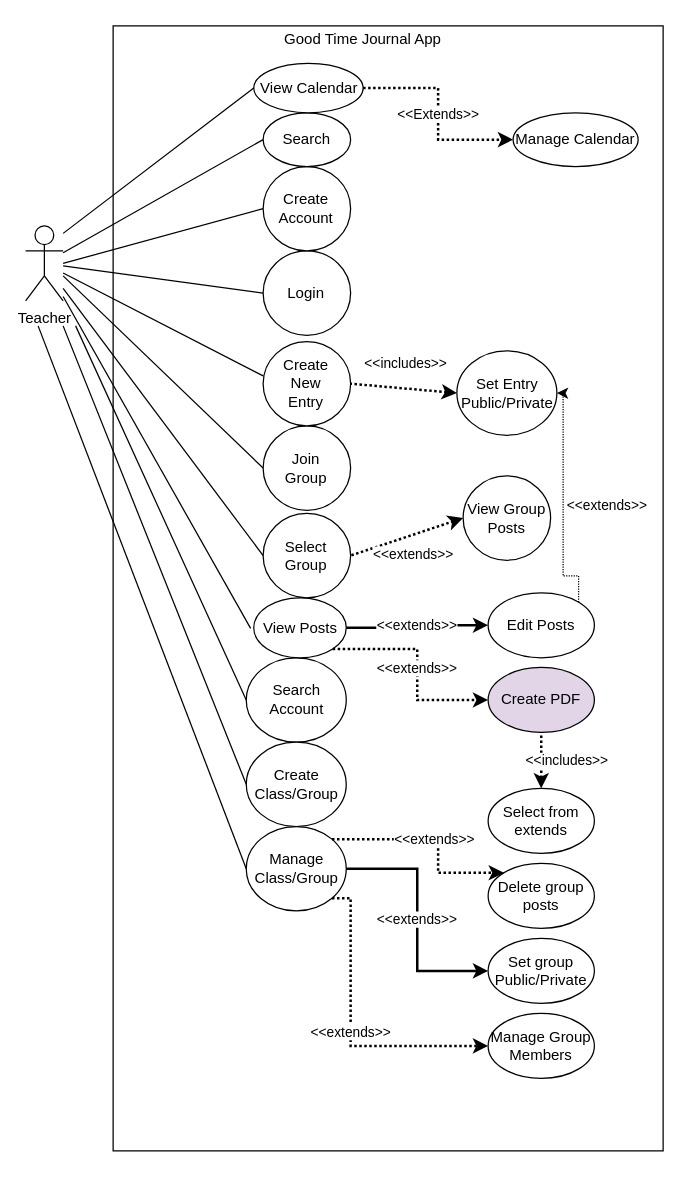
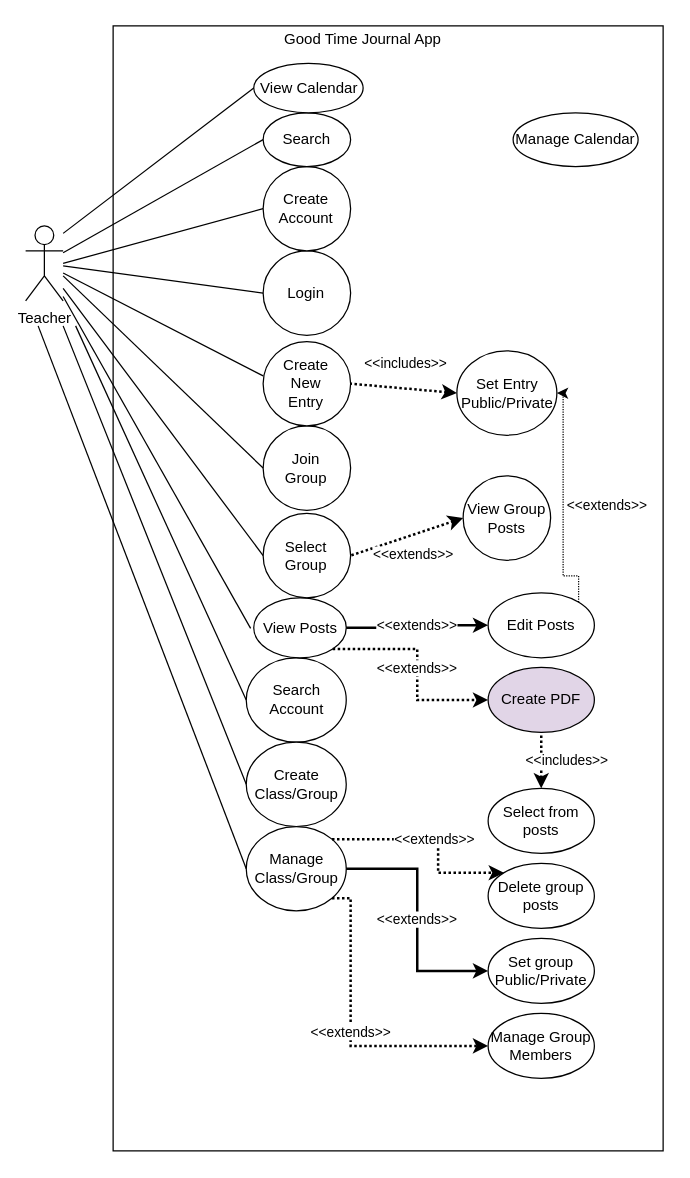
  <mxCell id="0" />
  <mxCell id="1" parent="0" />
  <mxCell id="2" value="" style="group;movable=0;" parent="1" vertex="1" connectable="0"><mxGeometry x="240" y="120" width="290" height="800" as="geometry" /></mxCell>
  <mxCell id="3" value="" style="group;movable=0;" parent="2" vertex="1" connectable="0"><mxGeometry x="-150" y="-100" width="440" height="900" as="geometry" /></mxCell>
  <mxCell id="4" value="" style="rounded=0;whiteSpace=wrap;html=1;expand=0;editable=0;" parent="3" vertex="1"><mxGeometry width="440" height="900" as="geometry" /></mxCell>
  <mxCell id="5" value="Good Time Journal App" style="text;html=1;strokeColor=none;fillColor=none;align=center;verticalAlign=middle;whiteSpace=wrap;rounded=0;" parent="3" vertex="1"><mxGeometry x="130" width="140" height="22.5" as="geometry" /></mxCell>
  <mxCell id="6" value="&amp;lt;&amp;lt;includes&amp;gt;&amp;gt;" style="endArrow=none;html=1;strokeWidth=2;startArrow=classic;startFill=1;entryX=1;entryY=0.5;entryDx=0;entryDy=0;exitX=0;exitY=0.5;exitDx=0;exitDy=0;dashed=1;dashPattern=1 1;" parent="3" source="22" target="16" edge="1"><mxGeometry y="-20" width="50" height="50" relative="1" as="geometry"><mxPoint x="320" y="393.75" as="sourcePoint" /><mxPoint x="370" y="337.5" as="targetPoint" /><Array as="points" /><mxPoint as="offset" /></mxGeometry></mxCell>
  <mxCell id="7" value="" style="group" parent="3" vertex="1" connectable="0"><mxGeometry x="120" y="320" width="70" height="67.5" as="geometry" /></mxCell>
  <mxCell id="8" value="" style="ellipse;whiteSpace=wrap;html=1;" parent="7" vertex="1"><mxGeometry width="70" height="67.5" as="geometry" /></mxCell>
  <mxCell id="9" value="Join Group" style="text;html=1;strokeColor=none;fillColor=none;align=center;verticalAlign=middle;whiteSpace=wrap;rounded=0;" parent="7" vertex="1"><mxGeometry x="23.333" y="25.312" width="23.333" height="16.875" as="geometry" /></mxCell>
  <mxCell id="10" value="&amp;lt;&amp;lt;extends&amp;gt;&amp;gt;" style="endArrow=none;html=1;strokeWidth=2;startArrow=classic;startFill=1;dashed=1;dashPattern=1 1;entryX=1;entryY=0.5;entryDx=0;entryDy=0;exitX=0;exitY=0.5;exitDx=0;exitDy=0;" parent="3" source="31" target="13" edge="1"><mxGeometry x="-0.006" y="15" width="50" height="50" relative="1" as="geometry"><mxPoint x="520" y="480" as="sourcePoint" /><mxPoint x="230" y="381.094" as="targetPoint" /><Array as="points" /><mxPoint as="offset" /></mxGeometry></mxCell>
  <mxCell id="11" value="Search Account" style="ellipse;whiteSpace=wrap;html=1;" parent="3" vertex="1"><mxGeometry x="106.5" y="505.5" width="80" height="67.5" as="geometry" /></mxCell>
  <mxCell id="12" value="" style="group" parent="3" vertex="1" connectable="0"><mxGeometry x="120" y="390" width="70" height="67.5" as="geometry" /></mxCell>
  <mxCell id="13" value="" style="ellipse;whiteSpace=wrap;html=1;" parent="12" vertex="1"><mxGeometry width="70" height="67.5" as="geometry" /></mxCell>
  <mxCell id="14" value="Select Group" style="text;html=1;strokeColor=none;fillColor=none;align=center;verticalAlign=middle;whiteSpace=wrap;rounded=0;" parent="12" vertex="1"><mxGeometry x="23.333" y="25.312" width="23.333" height="16.875" as="geometry" /></mxCell>
  <mxCell id="15" value="" style="group" parent="3" vertex="1" connectable="0"><mxGeometry x="120" y="252.5" width="70" height="67.5" as="geometry" /></mxCell>
  <mxCell id="16" value="" style="ellipse;whiteSpace=wrap;html=1;" parent="15" vertex="1"><mxGeometry width="70" height="67.5" as="geometry" /></mxCell>
  <mxCell id="17" value="Create New Entry" style="text;html=1;strokeColor=none;fillColor=none;align=center;verticalAlign=middle;whiteSpace=wrap;rounded=0;" parent="15" vertex="1"><mxGeometry x="23.333" y="25.312" width="23.333" height="16.875" as="geometry" /></mxCell>
  <mxCell id="18" value="" style="group" parent="3" vertex="1" connectable="0"><mxGeometry x="120" y="180" width="70" height="67.5" as="geometry" /></mxCell>
  <mxCell id="19" value="" style="ellipse;whiteSpace=wrap;html=1;" parent="18" vertex="1"><mxGeometry width="70" height="67.5" as="geometry" /></mxCell>
  <mxCell id="20" value="&lt;div&gt;Login&lt;/div&gt;" style="text;html=1;strokeColor=none;fillColor=none;align=center;verticalAlign=middle;whiteSpace=wrap;rounded=0;" parent="18" vertex="1"><mxGeometry x="23.333" y="25.312" width="23.333" height="16.875" as="geometry" /></mxCell>
  <mxCell id="21" value="" style="group" parent="3" vertex="1" connectable="0"><mxGeometry x="275" y="260" width="80" height="67.5" as="geometry" /></mxCell>
  <mxCell id="22" value="" style="ellipse;whiteSpace=wrap;html=1;" parent="21" vertex="1"><mxGeometry width="80" height="67.5" as="geometry" /></mxCell>
  <mxCell id="23" value="&lt;div&gt;Set Entry Public/Private&lt;/div&gt;" style="text;html=1;strokeColor=none;fillColor=none;align=center;verticalAlign=middle;whiteSpace=wrap;rounded=0;" parent="21" vertex="1"><mxGeometry x="26.667" y="25.312" width="26.667" height="16.875" as="geometry" /></mxCell>
  <mxCell id="24" value="" style="group" parent="3" vertex="1" connectable="0"><mxGeometry x="120" y="112.5" width="70" height="67.5" as="geometry" /></mxCell>
  <mxCell id="25" value="" style="ellipse;whiteSpace=wrap;html=1;" parent="24" vertex="1"><mxGeometry width="70" height="67.5" as="geometry" /></mxCell>
  <mxCell id="26" value="Create Account" style="text;html=1;strokeColor=none;fillColor=none;align=center;verticalAlign=middle;whiteSpace=wrap;rounded=0;" parent="24" vertex="1"><mxGeometry x="23.333" y="25.312" width="23.333" height="16.875" as="geometry" /></mxCell>
  <mxCell id="27" value="Search" style="ellipse;whiteSpace=wrap;html=1;" parent="3" vertex="1"><mxGeometry x="120" y="69.5" width="70" height="43" as="geometry" /></mxCell>
  <mxCell id="28" value="View Calendar" style="ellipse;whiteSpace=wrap;html=1;" parent="3" vertex="1"><mxGeometry x="112.5" y="30" width="87.5" height="39.5" as="geometry" /></mxCell>
- <mxCell id="29" value="&amp;lt;&amp;lt;Extends&amp;gt;&amp;gt;" style="edgeStyle=orthogonalEdgeStyle;rounded=0;orthogonalLoop=1;jettySize=auto;html=1;dashed=1;dashPattern=1 1;endArrow=classic;endFill=1;strokeColor=#000000;strokeWidth=2;entryX=0;entryY=0.5;entryDx=0;entryDy=0;exitX=1;exitY=0.5;exitDx=0;exitDy=0;" parent="3" source="28" target="30" edge="1"><mxGeometry relative="1" as="geometry"><mxPoint x="500" y="270" as="sourcePoint" /></mxGeometry></mxCell>
  <mxCell id="30" value="Manage Calendar" style="ellipse;whiteSpace=wrap;html=1;" parent="3" vertex="1"><mxGeometry x="320" y="69.5" width="100" height="43" as="geometry" /></mxCell>
  <mxCell id="31" value="View Group Posts" style="ellipse;whiteSpace=wrap;html=1;" parent="3" vertex="1"><mxGeometry x="280" y="360" width="70" height="67.5" as="geometry" /></mxCell>
  <mxCell id="32" value="View Posts" style="ellipse;whiteSpace=wrap;html=1;" parent="3" vertex="1"><mxGeometry x="112.5" y="457.5" width="74" height="48" as="geometry" /></mxCell>
  <mxCell id="33" value="&amp;lt;&amp;lt;extends&amp;gt;&amp;gt;" style="edgeStyle=orthogonalEdgeStyle;rounded=0;orthogonalLoop=1;jettySize=auto;html=1;dashed=0;dashPattern=1 1;endArrow=classic;endFill=1;strokeColor=#000000;strokeWidth=2;entryX=0;entryY=0.5;entryDx=0;entryDy=0;exitX=1;exitY=0.5;exitDx=0;exitDy=0;" parent="3" source="32" target="34" edge="1"><mxGeometry relative="1" as="geometry"><mxPoint x="500" y="600" as="sourcePoint" /></mxGeometry></mxCell>
  <mxCell id="34" value="Edit Posts" style="ellipse;whiteSpace=wrap;html=1;" parent="3" vertex="1"><mxGeometry x="300" y="453.5" width="85" height="52" as="geometry" /></mxCell>
  <mxCell id="35" value="&amp;lt;&amp;lt;extends&amp;gt;&amp;gt;" style="edgeStyle=orthogonalEdgeStyle;rounded=0;orthogonalLoop=1;jettySize=auto;html=1;endArrow=classic;endFill=1;strokeWidth=1;dashed=1;dashPattern=1 1;entryX=1;entryY=0.5;entryDx=0;entryDy=0;exitX=1;exitY=0;exitDx=0;exitDy=0;" parent="3" source="34" target="22" edge="1"><mxGeometry x="-0.04" y="-35" relative="1" as="geometry"><Array as="points"><mxPoint x="372" y="440" /><mxPoint x="360" y="440" /><mxPoint x="360" y="294" /></Array><mxPoint x="510" y="330" as="sourcePoint" /><mxPoint x="510" y="470" as="targetPoint" /><mxPoint as="offset" /></mxGeometry></mxCell>
  <mxCell id="36" value="Create PDF" style="ellipse;whiteSpace=wrap;html=1;fillColor=#e1d5e7;" parent="3" vertex="1"><mxGeometry x="300" y="513.25" width="85" height="52" as="geometry" /></mxCell>
- <mxCell id="37" value="Select from extends" style="ellipse;whiteSpace=wrap;html=1;" parent="3" vertex="1"><mxGeometry x="300" y="610" width="85" height="52" as="geometry" /></mxCell>
+ <mxCell id="37" value="Select from posts" style="ellipse;whiteSpace=wrap;html=1;" parent="3" vertex="1"><mxGeometry x="300" y="610" width="85" height="52" as="geometry" /></mxCell>
  <mxCell id="38" value="&amp;lt;&amp;lt;includes&amp;gt;&amp;gt;" style="endArrow=none;html=1;strokeWidth=2;startArrow=classic;startFill=1;entryX=0.5;entryY=1;entryDx=0;entryDy=0;exitX=0.5;exitY=0;exitDx=0;exitDy=0;dashed=1;dashPattern=1 1;" parent="3" source="37" target="36" edge="1"><mxGeometry y="-20" width="50" height="50" relative="1" as="geometry"><mxPoint x="285" y="303.75" as="sourcePoint" /><mxPoint x="200" y="296.25" as="targetPoint" /><Array as="points" /><mxPoint as="offset" /></mxGeometry></mxCell>
  <mxCell id="39" value="&amp;lt;&amp;lt;extends&amp;gt;&amp;gt;" style="edgeStyle=orthogonalEdgeStyle;rounded=0;orthogonalLoop=1;jettySize=auto;html=1;dashed=1;dashPattern=1 1;endArrow=classic;endFill=1;strokeColor=#000000;strokeWidth=2;entryX=0;entryY=0.5;entryDx=0;entryDy=0;exitX=1;exitY=1;exitDx=0;exitDy=0;" parent="3" source="32" target="36" edge="1"><mxGeometry relative="1" as="geometry"><mxPoint x="196.5" y="491.5" as="sourcePoint" /><mxPoint x="310" y="489.5" as="targetPoint" /></mxGeometry></mxCell>
  <mxCell id="40" value="Create Class/Group" style="ellipse;whiteSpace=wrap;html=1;" vertex="1" parent="3"><mxGeometry x="106.5" y="573" width="80" height="67.5" as="geometry" /></mxCell>
  <mxCell id="41" value="Manage Class/Group" style="ellipse;whiteSpace=wrap;html=1;" vertex="1" parent="3"><mxGeometry x="106.5" y="640.5" width="80" height="67.5" as="geometry" /></mxCell>
  <mxCell id="42" value="Delete group posts" style="ellipse;whiteSpace=wrap;html=1;" vertex="1" parent="3"><mxGeometry x="300" y="670" width="85" height="52" as="geometry" /></mxCell>
  <mxCell id="43" value="Set group Public/Private" style="ellipse;whiteSpace=wrap;html=1;" vertex="1" parent="3"><mxGeometry x="300" y="730" width="85" height="52" as="geometry" /></mxCell>
  <mxCell id="44" value="Manage Group Members" style="ellipse;whiteSpace=wrap;html=1;" vertex="1" parent="3"><mxGeometry x="300" y="790" width="85" height="52" as="geometry" /></mxCell>
  <mxCell id="45" value="&amp;lt;&amp;lt;extends&amp;gt;&amp;gt;" style="edgeStyle=orthogonalEdgeStyle;rounded=0;orthogonalLoop=1;jettySize=auto;html=1;dashed=1;dashPattern=1 1;endArrow=classic;endFill=1;strokeColor=#000000;strokeWidth=2;entryX=0;entryY=0;entryDx=0;entryDy=0;exitX=1;exitY=0;exitDx=0;exitDy=0;" edge="1" parent="3" source="41" target="42"><mxGeometry relative="1" as="geometry"><mxPoint x="196.5" y="491.5" as="sourcePoint" /><mxPoint x="310" y="489.5" as="targetPoint" /><Array as="points"><mxPoint x="260" y="651" /><mxPoint x="260" y="678" /></Array></mxGeometry></mxCell>
  <mxCell id="46" value="&amp;lt;&amp;lt;extends&amp;gt;&amp;gt;" style="edgeStyle=orthogonalEdgeStyle;rounded=0;orthogonalLoop=1;jettySize=auto;html=1;dashed=0;dashPattern=1 1;endArrow=classic;endFill=1;strokeColor=#000000;strokeWidth=2;entryX=0;entryY=0.5;entryDx=0;entryDy=0;exitX=1;exitY=0.5;exitDx=0;exitDy=0;" edge="1" parent="3" source="41" target="43"><mxGeometry relative="1" as="geometry"><mxPoint x="206.5" y="501.5" as="sourcePoint" /><mxPoint x="320" y="499.5" as="targetPoint" /></mxGeometry></mxCell>
  <mxCell id="47" value="&amp;lt;&amp;lt;extends&amp;gt;&amp;gt;" style="edgeStyle=orthogonalEdgeStyle;rounded=0;orthogonalLoop=1;jettySize=auto;html=1;dashed=1;dashPattern=1 1;endArrow=classic;endFill=1;strokeColor=#000000;strokeWidth=2;entryX=0;entryY=0.5;entryDx=0;entryDy=0;exitX=1;exitY=1;exitDx=0;exitDy=0;" edge="1" parent="3" source="41" target="44"><mxGeometry relative="1" as="geometry"><mxPoint x="216.5" y="511.5" as="sourcePoint" /><mxPoint x="330" y="509.5" as="targetPoint" /><Array as="points"><mxPoint x="190" y="698" /><mxPoint x="190" y="816" /></Array></mxGeometry></mxCell>
  <mxCell id="48" value="Teacher" style="shape=umlActor;verticalLabelPosition=bottom;verticalAlign=top;html=1;outlineConnect=0;" parent="1" vertex="1"><mxGeometry x="20" y="180" width="30" height="60" as="geometry" /></mxCell>
  <mxCell id="49" value="" style="endArrow=none;html=1;entryX=0;entryY=0.5;entryDx=0;entryDy=0;" parent="1" source="48" target="27" edge="1"><mxGeometry width="50" height="50" relative="1" as="geometry"><mxPoint x="60" y="200" as="sourcePoint" /><mxPoint x="212.5" y="79.75" as="targetPoint" /></mxGeometry></mxCell>
  <mxCell id="50" value="" style="endArrow=none;html=1;entryX=0;entryY=0.5;entryDx=0;entryDy=0;" parent="1" target="28" edge="1"><mxGeometry width="50" height="50" relative="1" as="geometry"><mxPoint x="50" y="186" as="sourcePoint" /><mxPoint x="190" y="120" as="targetPoint" /></mxGeometry></mxCell>
  <mxCell id="51" value="" style="endArrow=none;html=1;entryX=0;entryY=0.5;entryDx=0;entryDy=0;" parent="1" target="25" edge="1"><mxGeometry width="50" height="50" relative="1" as="geometry"><mxPoint x="50" y="210" as="sourcePoint" /><mxPoint x="212.5" y="79.75" as="targetPoint" /></mxGeometry></mxCell>
  <mxCell id="52" value="" style="endArrow=none;html=1;entryX=0;entryY=0.5;entryDx=0;entryDy=0;" parent="1" source="48" target="19" edge="1"><mxGeometry width="50" height="50" relative="1" as="geometry"><mxPoint x="70" y="206" as="sourcePoint" /><mxPoint x="222.5" y="89.75" as="targetPoint" /></mxGeometry></mxCell>
  <mxCell id="53" value="" style="endArrow=none;html=1;entryX=0;entryY=0.5;entryDx=0;entryDy=0;" parent="1" target="11" edge="1"><mxGeometry width="50" height="50" relative="1" as="geometry"><mxPoint x="60" y="260" as="sourcePoint" /><mxPoint x="232.5" y="99.75" as="targetPoint" /></mxGeometry></mxCell>
  <mxCell id="54" value="" style="endArrow=none;html=1;" parent="1" source="48" edge="1"><mxGeometry width="50" height="50" relative="1" as="geometry"><mxPoint x="90" y="226" as="sourcePoint" /><mxPoint x="200" y="502" as="targetPoint" /></mxGeometry></mxCell>
  <mxCell id="55" value="" style="endArrow=none;html=1;entryX=0;entryY=0.5;entryDx=0;entryDy=0;" parent="1" target="13" edge="1"><mxGeometry width="50" height="50" relative="1" as="geometry"><mxPoint x="50" y="230" as="sourcePoint" /><mxPoint x="252.5" y="119.75" as="targetPoint" /></mxGeometry></mxCell>
  <mxCell id="56" value="" style="endArrow=none;html=1;entryX=0;entryY=0.5;entryDx=0;entryDy=0;" parent="1" target="8" edge="1"><mxGeometry width="50" height="50" relative="1" as="geometry"><mxPoint x="50" y="220" as="sourcePoint" /><mxPoint x="262.5" y="129.75" as="targetPoint" /></mxGeometry></mxCell>
  <mxCell id="57" value="" style="endArrow=none;html=1;" parent="1" source="48" edge="1"><mxGeometry width="50" height="50" relative="1" as="geometry"><mxPoint x="120" y="256" as="sourcePoint" /><mxPoint x="210" y="300" as="targetPoint" /></mxGeometry></mxCell>
  <mxCell id="58" value="" style="endArrow=none;html=1;entryX=0;entryY=0.5;entryDx=0;entryDy=0;" edge="1" parent="1" target="40"><mxGeometry width="50" height="50" relative="1" as="geometry"><mxPoint x="50" y="260" as="sourcePoint" /><mxPoint x="206.5" y="569.25" as="targetPoint" /></mxGeometry></mxCell>
  <mxCell id="59" value="" style="endArrow=none;html=1;entryX=0;entryY=0.5;entryDx=0;entryDy=0;" edge="1" parent="1" target="41"><mxGeometry width="50" height="50" relative="1" as="geometry"><mxPoint x="30" y="260" as="sourcePoint" /><mxPoint x="206.5" y="636.75" as="targetPoint" /></mxGeometry></mxCell>
